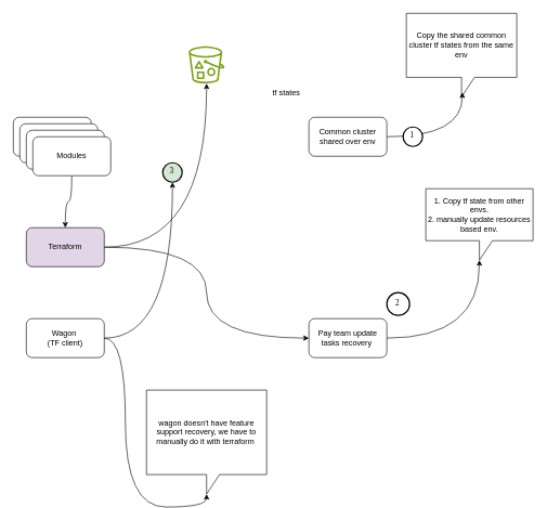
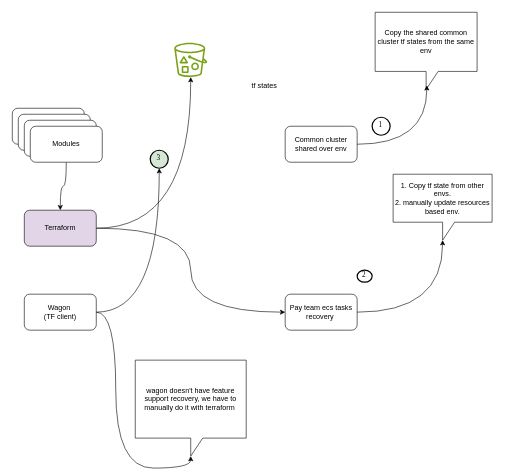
  <mxCell id="0" />
  <mxCell id="1" parent="0" />
  <mxCell id="2" value="" style="sketch=0;outlineConnect=0;fontColor=#232F3E;gradientColor=none;fillColor=#7AA116;strokeColor=none;dashed=0;verticalLabelPosition=bottom;verticalAlign=top;align=center;html=1;fontSize=12;fontStyle=0;aspect=fixed;pointerEvents=1;shape=mxgraph.aws4.bucket_with_objects;" vertex="1" parent="1"><mxGeometry x="290" y="70.8" width="55" height="57.2" as="geometry" /></mxCell>
- <mxCell id="3" value="Common cluster shared over env" style="rounded=1;whiteSpace=wrap;html=1;" vertex="1" parent="1"><mxGeometry x="475" y="180" width="120" height="60" as="geometry" /></mxCell>
- <mxCell id="4" value="Pay team update tasks recovery&amp;nbsp;" style="rounded=1;whiteSpace=wrap;html=1;" vertex="1" parent="1"><mxGeometry x="475" y="490" width="120" height="60" as="geometry" /></mxCell>
+ <mxCell id="3" value="Common cluster shared over env" style="rounded=1;whiteSpace=wrap;html=1;" vertex="1" parent="1"><mxGeometry x="475" y="210" width="120" height="60" as="geometry" /></mxCell>
+ <mxCell id="4" value="Pay team ecs tasks recovery&amp;nbsp;" style="rounded=1;whiteSpace=wrap;html=1;" vertex="1" parent="1"><mxGeometry x="475" y="490" width="120" height="60" as="geometry" /></mxCell>
  <mxCell id="5" style="edgeStyle=orthogonalEdgeStyle;curved=1;rounded=0;orthogonalLoop=1;jettySize=auto;html=1;entryX=0;entryY=0.5;entryDx=0;entryDy=0;" edge="1" parent="1" source="7" target="4"><mxGeometry relative="1" as="geometry" /></mxCell>
  <mxCell id="6" style="edgeStyle=orthogonalEdgeStyle;curved=1;rounded=0;orthogonalLoop=1;jettySize=auto;html=1;" edge="1" parent="1" source="7" target="2"><mxGeometry relative="1" as="geometry" /></mxCell>
  <mxCell id="7" value="Terraform" style="rounded=1;whiteSpace=wrap;html=1;fillColor=#e1d5e7;" vertex="1" parent="1"><mxGeometry x="40" y="350" width="120" height="60" as="geometry" /></mxCell>
  <mxCell id="8" value="" style="rounded=1;whiteSpace=wrap;html=1;" vertex="1" parent="1"><mxGeometry x="20" y="180" width="120" height="60" as="geometry" /></mxCell>
  <mxCell id="9" value="" style="rounded=1;whiteSpace=wrap;html=1;" vertex="1" parent="1"><mxGeometry x="30" y="190" width="120" height="60" as="geometry" /></mxCell>
  <mxCell id="10" value="" style="rounded=1;whiteSpace=wrap;html=1;" vertex="1" parent="1"><mxGeometry x="40" y="200" width="120" height="60" as="geometry" /></mxCell>
  <mxCell id="11" style="edgeStyle=orthogonalEdgeStyle;curved=1;rounded=0;orthogonalLoop=1;jettySize=auto;html=1;entryX=0.5;entryY=0;entryDx=0;entryDy=0;" edge="1" parent="1" source="12" target="7"><mxGeometry relative="1" as="geometry" /></mxCell>
  <mxCell id="12" value="Modules" style="rounded=1;whiteSpace=wrap;html=1;" vertex="1" parent="1"><mxGeometry x="50" y="210" width="120" height="60" as="geometry" /></mxCell>
  <mxCell id="13" value="Copy the shared common cluster tf states from the same env" style="shape=callout;whiteSpace=wrap;html=1;perimeter=calloutPerimeter;" vertex="1" parent="1"><mxGeometry x="625" y="20" width="170" height="128.6" as="geometry" /></mxCell>
  <mxCell id="14" style="edgeStyle=orthogonalEdgeStyle;curved=1;rounded=0;orthogonalLoop=1;jettySize=auto;html=1;entryX=0.507;entryY=0.947;entryDx=0;entryDy=0;entryPerimeter=0;" edge="1" parent="1" source="3" target="13"><mxGeometry relative="1" as="geometry" /></mxCell>
  <mxCell id="15" value="1. Copy tf state from other envs.&lt;div&gt;2. manually update resources based env.&lt;/div&gt;" style="shape=callout;whiteSpace=wrap;html=1;perimeter=calloutPerimeter;" vertex="1" parent="1"><mxGeometry x="655" y="290" width="165" height="110" as="geometry" /></mxCell>
  <mxCell id="16" style="edgeStyle=orthogonalEdgeStyle;curved=1;rounded=0;orthogonalLoop=1;jettySize=auto;html=1;entryX=0;entryY=0;entryDx=82.5;entryDy=110;entryPerimeter=0;" edge="1" parent="1" source="4" target="15"><mxGeometry relative="1" as="geometry" /></mxCell>
  <mxCell id="17" value="tf states" style="text;html=1;align=center;verticalAlign=middle;resizable=0;points=[];autosize=1;strokeColor=none;fillColor=none;" vertex="1" parent="1"><mxGeometry x="405" y="128" width="70" height="30" as="geometry" /></mxCell>
  <mxCell id="18" style="edgeStyle=orthogonalEdgeStyle;curved=1;rounded=0;orthogonalLoop=1;jettySize=auto;html=1;" edge="1" parent="1" source="19" target="24"><mxGeometry relative="1" as="geometry" /></mxCell>
  <mxCell id="19" value="Wagon&amp;nbsp;&lt;br&gt;(TF client)" style="rounded=1;whiteSpace=wrap;html=1;" vertex="1" parent="1"><mxGeometry x="40" y="490" width="120" height="60" as="geometry" /></mxCell>
  <mxCell id="20" value="wagon doesn't have feature support recovery, we have to manually do it with terraform&amp;nbsp;" style="shape=callout;whiteSpace=wrap;html=1;perimeter=calloutPerimeter;" vertex="1" parent="1"><mxGeometry x="225" y="600" width="185" height="160" as="geometry" /></mxCell>
  <mxCell id="21" style="edgeStyle=orthogonalEdgeStyle;curved=1;rounded=0;orthogonalLoop=1;jettySize=auto;html=1;entryX=0;entryY=0;entryDx=92.5;entryDy=160;entryPerimeter=0;" edge="1" parent="1" source="19" target="20"><mxGeometry relative="1" as="geometry" /></mxCell>
  <mxCell id="22" value="1" style="ellipse;whiteSpace=wrap;html=1;aspect=fixed;strokeWidth=2;fontFamily=Tahoma;spacingBottom=4;spacingRight=2;" vertex="1" parent="1"><mxGeometry x="620" y="195" width="30" height="30" as="geometry" /></mxCell>
- <mxCell id="23" value="2" style="ellipse;whiteSpace=wrap;html=1;aspect=fixed;strokeWidth=2;fontFamily=Tahoma;spacingBottom=4;spacingRight=2;" vertex="1" parent="1"><mxGeometry x="595" y="450" width="35" height="35" as="geometry" /></mxCell>
+ <mxCell id="23" value="2" style="ellipse;whiteSpace=wrap;html=1;aspect=fixed;strokeWidth=2;fontFamily=Tahoma;spacingBottom=4;spacingRight=2;" vertex="1" parent="1"><mxGeometry x="595" y="450" width="25" height="20" as="geometry" /></mxCell>
  <mxCell id="24" value="3" style="ellipse;whiteSpace=wrap;html=1;aspect=fixed;strokeWidth=2;fontFamily=Tahoma;spacingBottom=4;spacingRight=2;fillColor=#d5e8d4;" vertex="1" parent="1"><mxGeometry x="250" y="250" width="30" height="30" as="geometry" /></mxCell>
